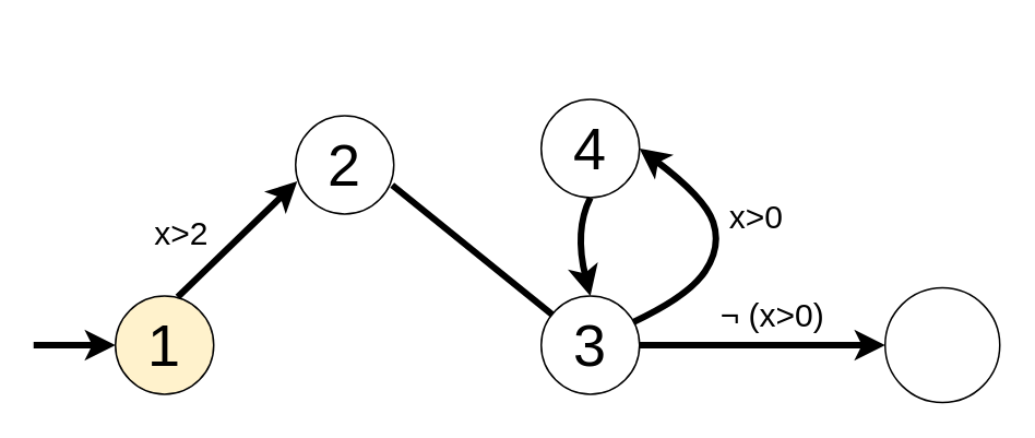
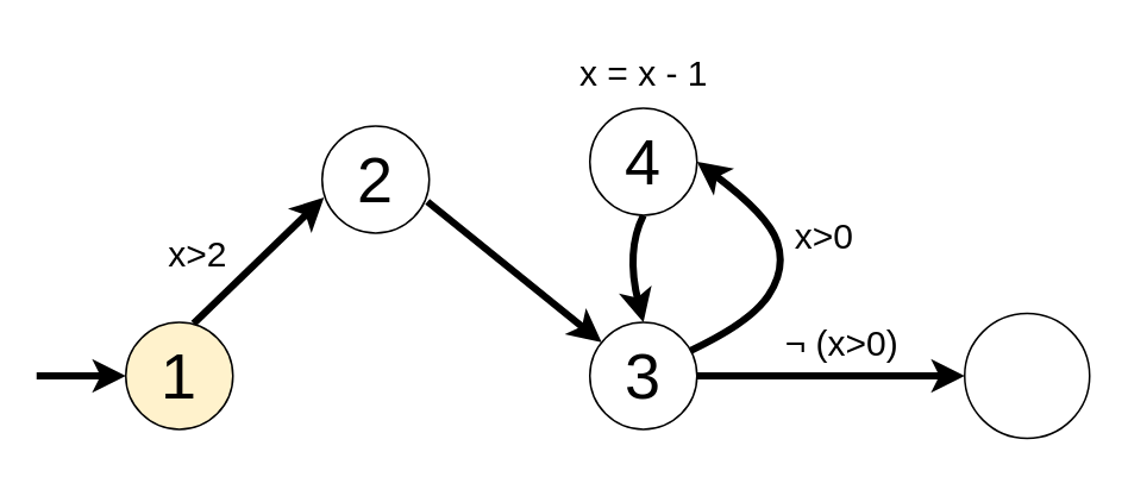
  <mxCell id="0" />
  <mxCell id="1" parent="0" />
  <mxCell id="2" value="" style="ellipse;whiteSpace=wrap;html=1;aspect=fixed;movable=1;resizable=1;rotatable=1;deletable=1;editable=1;locked=0;connectable=1;" vertex="1" parent="1"><mxGeometry x="540" y="175" width="70" height="70" as="geometry" /></mxCell>
  <mxCell id="3" style="rounded=0;orthogonalLoop=1;jettySize=auto;html=1;exitX=0.633;exitY=0.011;exitDx=0;exitDy=0;entryX=0.017;entryY=0.667;entryDx=0;entryDy=0;strokeWidth=4;fontSize=30;exitPerimeter=0;entryPerimeter=0;" edge="1" parent="1" source="5" target="7"><mxGeometry relative="1" as="geometry" /></mxCell>
  <mxCell id="4" value="x&amp;gt;2" style="edgeLabel;html=1;align=center;verticalAlign=middle;resizable=0;points=[];fontSize=20;" vertex="1" connectable="0" parent="3"><mxGeometry x="-0.456" y="-4" relative="1" as="geometry"><mxPoint x="-21" y="-24" as="offset" /></mxGeometry></mxCell>
  <mxCell id="5" value="1" style="ellipse;whiteSpace=wrap;html=1;aspect=fixed;fontSize=36;fillColor=#fff2cc;" vertex="1" parent="1"><mxGeometry x="70" y="180" width="60" height="60" as="geometry" /></mxCell>
- <mxCell id="6" style="rounded=0;orthogonalLoop=1;jettySize=auto;html=1;exitX=0.983;exitY=0.706;exitDx=0;exitDy=0;strokeWidth=4;exitPerimeter=0;endArrow=none;" edge="1" parent="1" source="7" target="10"><mxGeometry relative="1" as="geometry" /></mxCell>
+ <mxCell id="6" style="rounded=0;orthogonalLoop=1;jettySize=auto;html=1;exitX=0.983;exitY=0.706;exitDx=0;exitDy=0;strokeWidth=4;exitPerimeter=0;" edge="1" parent="1" source="7" target="10"><mxGeometry relative="1" as="geometry" /></mxCell>
  <mxCell id="7" value="2" style="ellipse;whiteSpace=wrap;html=1;aspect=fixed;fontSize=36;" vertex="1" parent="1"><mxGeometry x="180" y="70" width="60" height="60" as="geometry" /></mxCell>
  <mxCell id="8" style="edgeStyle=orthogonalEdgeStyle;rounded=0;orthogonalLoop=1;jettySize=auto;html=1;exitX=1;exitY=0.5;exitDx=0;exitDy=0;entryX=0;entryY=0.5;entryDx=0;entryDy=0;strokeWidth=4;" edge="1" parent="1" source="10" target="2"><mxGeometry relative="1" as="geometry" /></mxCell>
  <mxCell id="9" value="&lt;font style=&quot;font-size: 20px;&quot;&gt;¬ (x&amp;gt;0)&lt;/font&gt;" style="edgeLabel;html=1;align=center;verticalAlign=middle;resizable=0;points=[];" vertex="1" connectable="0" parent="8"><mxGeometry x="-0.11" y="2" relative="1" as="geometry"><mxPoint x="13" y="-18" as="offset" /></mxGeometry></mxCell>
  <mxCell id="10" value="3" style="ellipse;whiteSpace=wrap;html=1;aspect=fixed;fontSize=36;" vertex="1" parent="1"><mxGeometry x="330" y="180" width="60" height="60" as="geometry" /></mxCell>
  <mxCell id="11" value="4" style="ellipse;whiteSpace=wrap;html=1;aspect=fixed;fontSize=36;" vertex="1" parent="1"><mxGeometry x="330" y="60" width="60" height="60" as="geometry" /></mxCell>
  <mxCell id="12" value="" style="endArrow=classic;html=1;rounded=0;strokeWidth=4;" edge="1" parent="1" target="5"><mxGeometry width="50" height="50" relative="1" as="geometry"><mxPoint x="20" y="210" as="sourcePoint" /><mxPoint x="390" y="230" as="targetPoint" /></mxGeometry></mxCell>
  <mxCell id="13" value="" style="curved=1;endArrow=classic;html=1;rounded=0;exitX=0.942;exitY=0.263;exitDx=0;exitDy=0;entryX=1;entryY=0.5;entryDx=0;entryDy=0;strokeWidth=4;exitPerimeter=0;" edge="1" parent="1" source="10" target="11"><mxGeometry width="50" height="50" relative="1" as="geometry"><mxPoint x="400" y="175" as="sourcePoint" /><mxPoint x="450" y="125" as="targetPoint" /><Array as="points"><mxPoint x="420" y="180" /><mxPoint x="440" y="150" /><mxPoint x="430" y="120" /></Array></mxGeometry></mxCell>
  <mxCell id="14" value="&lt;font style=&quot;font-size: 20px;&quot;&gt;x&amp;gt;0&lt;/font&gt;" style="edgeLabel;html=1;align=center;verticalAlign=middle;resizable=0;points=[];" vertex="1" connectable="0" parent="13"><mxGeometry x="0.055" y="2" relative="1" as="geometry"><mxPoint x="25" y="-12" as="offset" /></mxGeometry></mxCell>
  <mxCell id="15" value="" style="curved=1;endArrow=classic;html=1;rounded=0;exitX=0.5;exitY=1;exitDx=0;exitDy=0;entryX=0.5;entryY=0;entryDx=0;entryDy=0;strokeWidth=4;" edge="1" parent="1" source="11" target="10"><mxGeometry width="50" height="50" relative="1" as="geometry"><mxPoint x="250" y="166" as="sourcePoint" /><mxPoint x="253" y="60" as="targetPoint" /><Array as="points"><mxPoint x="350" y="140" /></Array></mxGeometry></mxCell>
+ <mxCell id="16" value="&lt;font style=&quot;font-size: 20px;&quot;&gt;x = x - 1&lt;/font&gt;" style="text;html=1;align=center;verticalAlign=middle;resizable=0;points=[];autosize=1;strokeColor=none;fillColor=none;" vertex="1" parent="1"><mxGeometry x="310" y="20" width="100" height="40" as="geometry" /></mxCell>
